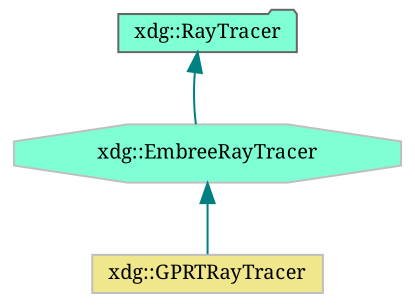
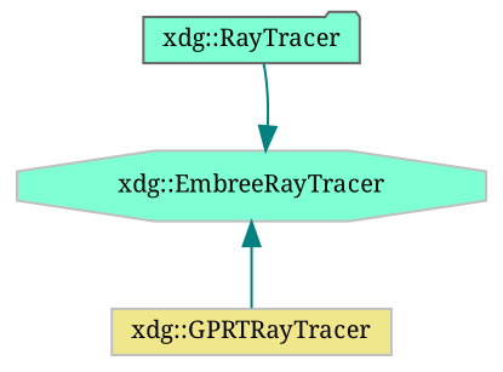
  digraph {
    fontname="Noto Serif"
    node [color=grey75 fillcolor=aquamarine fontname="Noto Serif" fontsize=10 style=filled]
    edge [color=teal dir=back fontname="Noto Serif" fontsize=10 labelfontname=Helvetica labelfontsize=10 style=solid]
    n1 [color=gray40 fontcolor=black height=0.2 label="xdg::RayTracer" shape=folder width=0.4]
    n2 [height=0.2 label="xdg::EmbreeRayTracer" shape=octagon width=0.4]
    n3 [fillcolor=khaki height=0.2 label="xdg::GPRTRayTracer" shape=box width=0.4]
-   n1 -> n2
+   n2 -> n1
    n2 -> n3
  }
